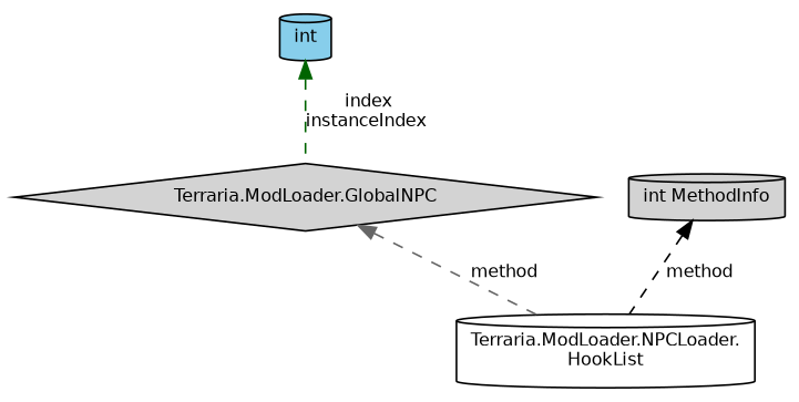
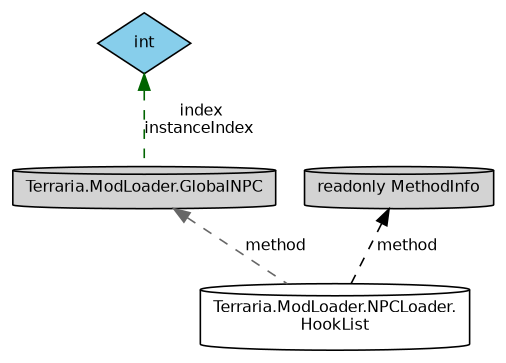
  digraph {
    fontname="DejaVu Sans"
    node [color=black fillcolor=lightgrey fontname="DejaVu Sans" fontsize=10 shape=cylinder style=filled]
    edge [dir=back fontname="DejaVu Sans" fontsize=10 labelfontname=Helvetica labelfontsize=10 style=dashed]
    n1 [fillcolor=white fontcolor=black height=0.2 label="Terraria.ModLoader.NPCLoader.\lHookList" width=0.4]
-   n2 [height=0.2 label="Terraria.ModLoader.GlobalNPC" shape=diamond width=0.4]
-   n3 [fillcolor=skyblue height=0.2 label=int width=0.4]
-   n4 [height=0.2 label="int MethodInfo" width=0.4]
+   n2 [height=0.2 label="Terraria.ModLoader.GlobalNPC" width=0.4]
+   n3 [fillcolor=skyblue height=0.2 label=int shape=diamond width=0.4]
+   n4 [height=0.2 label="readonly MethodInfo" width=0.4]
    n2 -> n1 [color=gray40 label=" method"]
    n3 -> n2 [color=darkgreen label=" index\ninstanceIndex"]
    n4 -> n1 [color=black label=" method"]
  }
